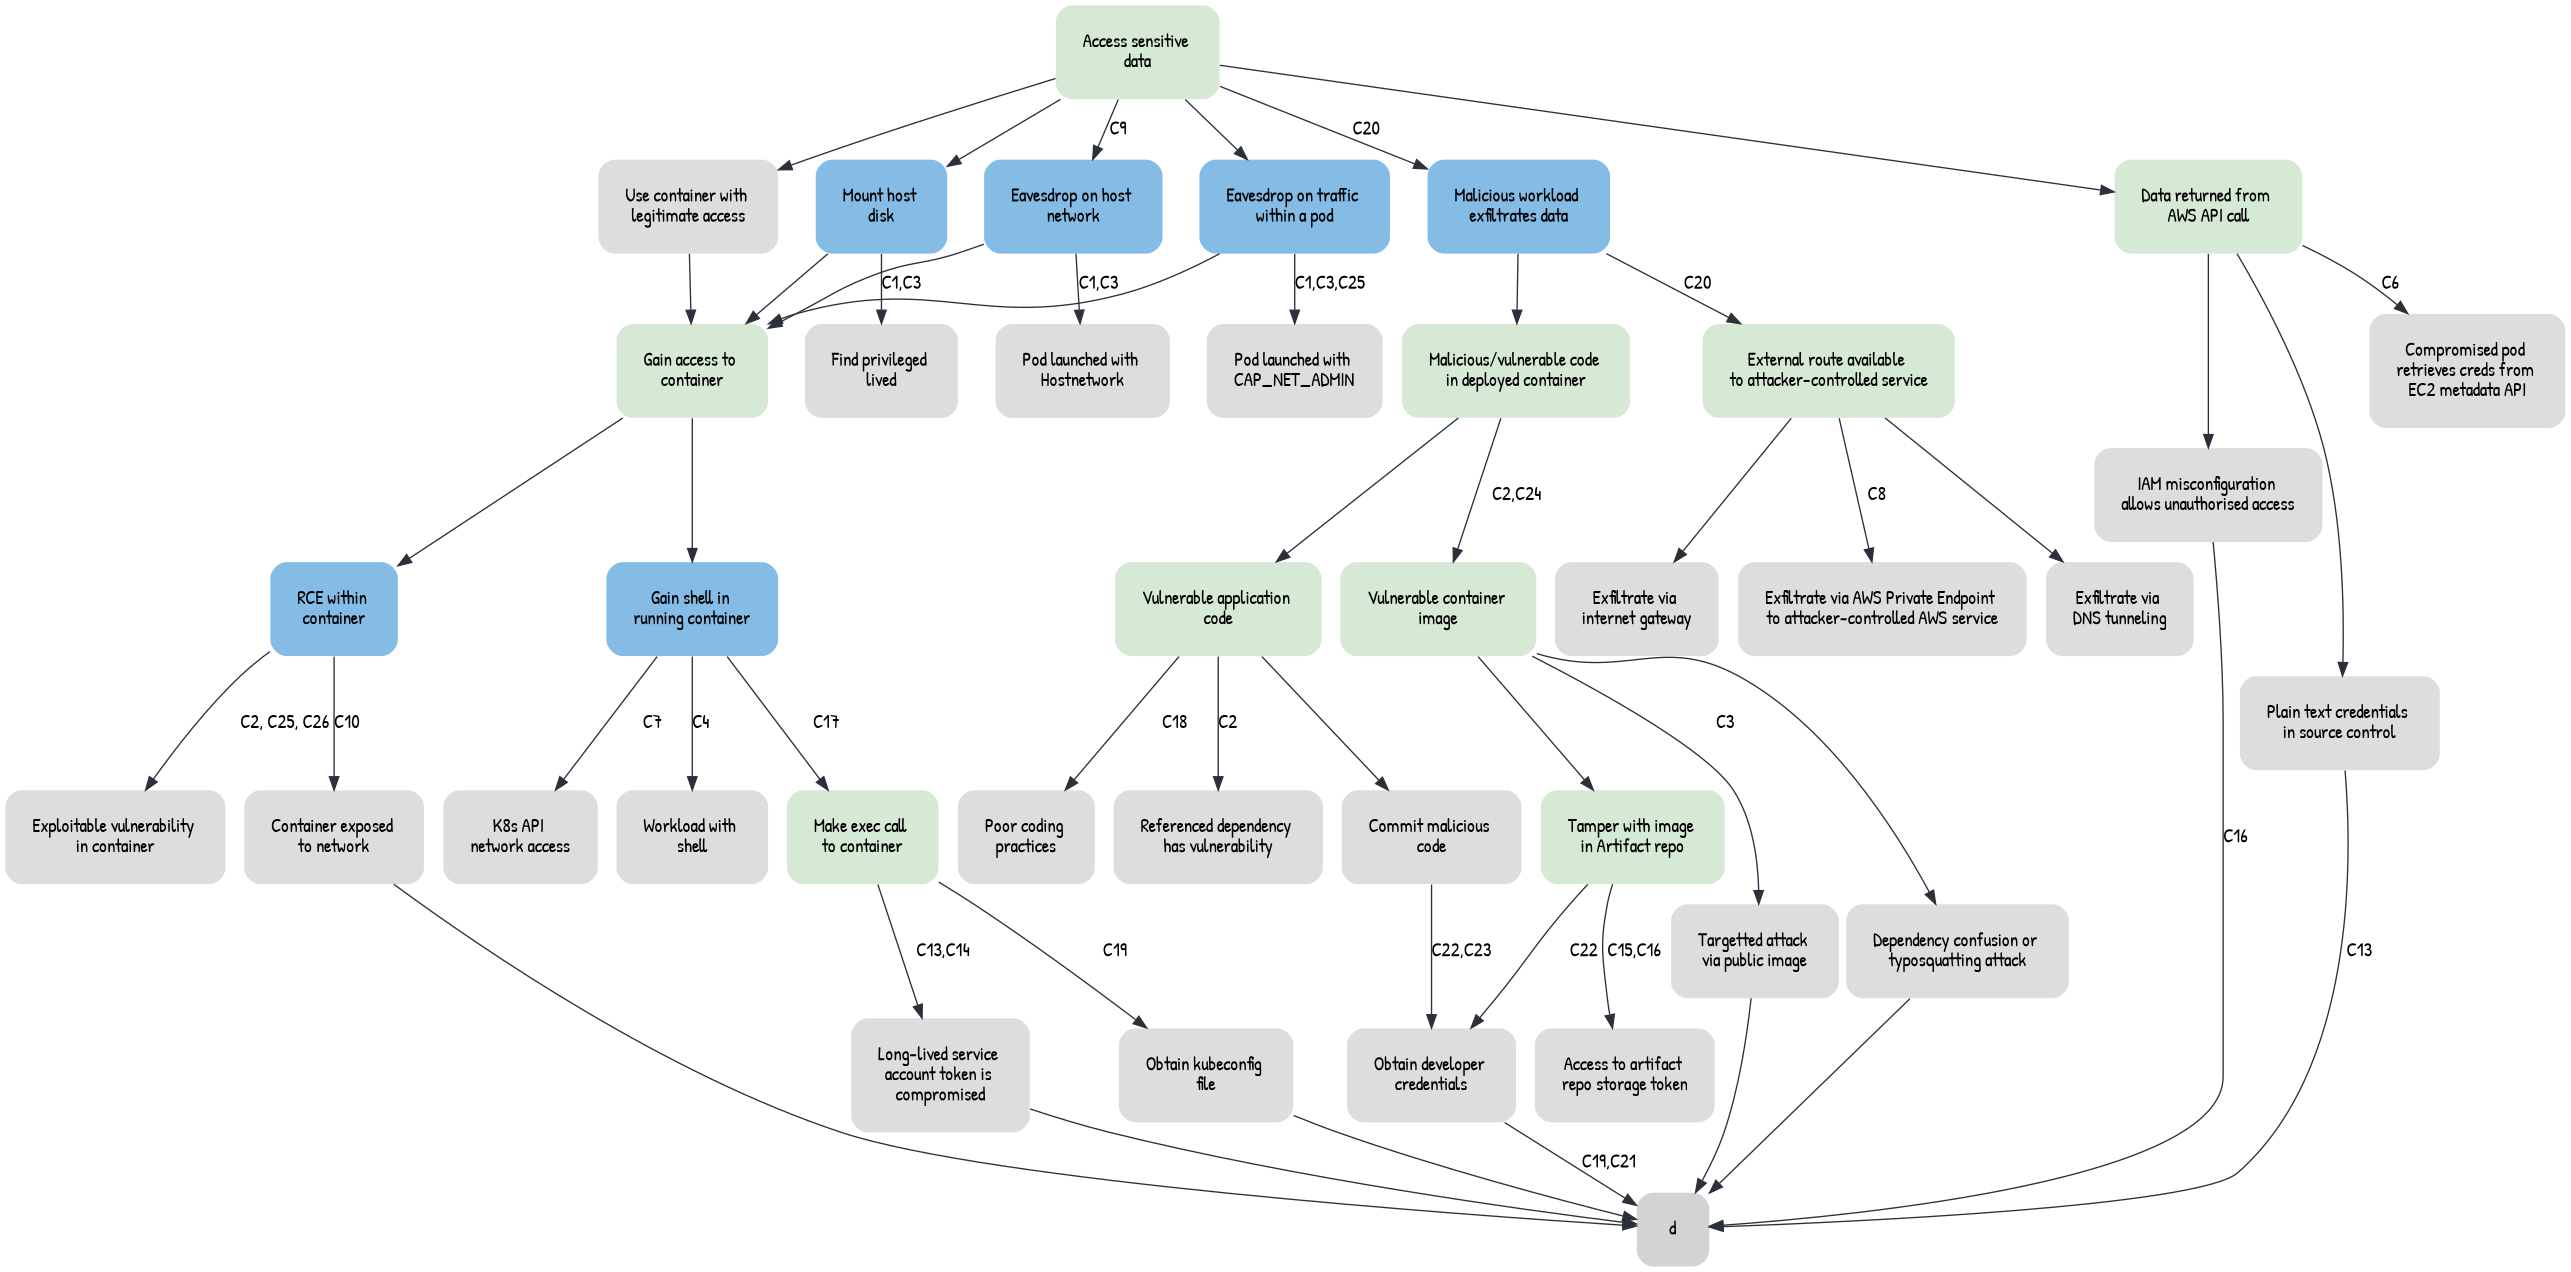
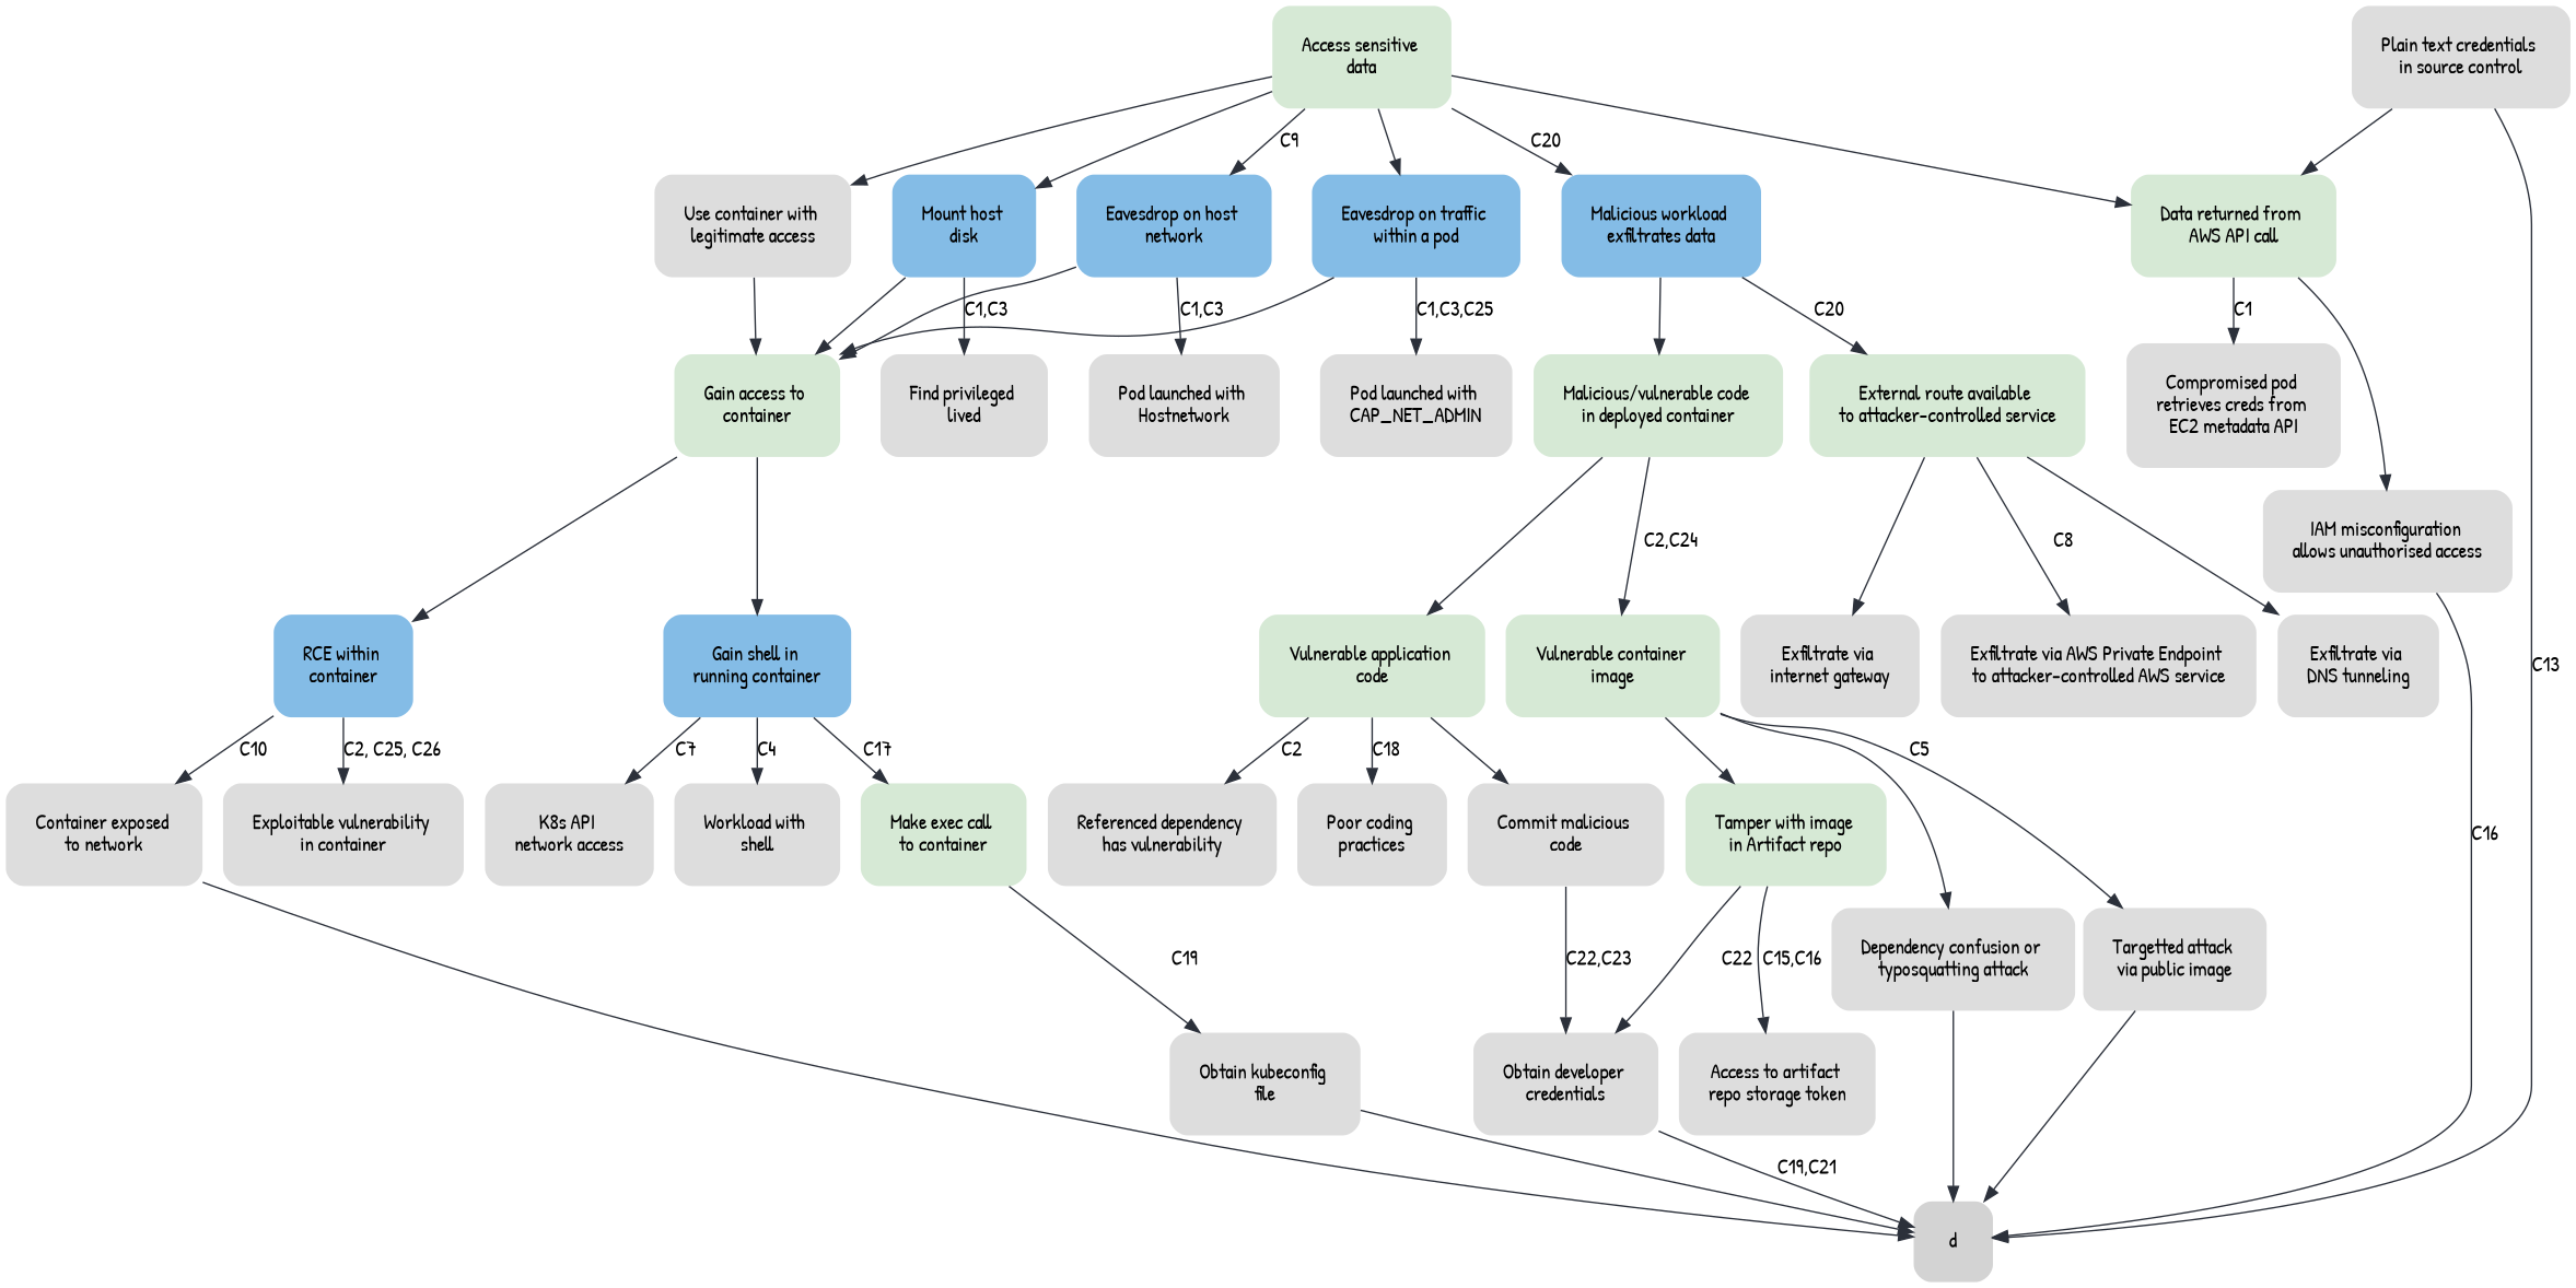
  digraph {
    fontname="Patrick Hand"
    labelloc=t
    nodesep=0.2
    rankdir=TB
    ranksep=0.4
    splines=true
    node [color="#DDDDDD" fontname="Patrick Hand" margin=0.28 shape=plaintext style="filled, rounded"]
    edge [color="#2B303A" fontname="Patrick Hand"]
    n1 [color="#D6E9D5" label="Data returned from \nAWS API call"]
    n2 [color="#84BCE6" label="Mount host \ndisk"]
    n3 [color="#84BCE6" label="Eavesdrop on host \nnetwork"]
    n4 [color="#84BCE6" label="Eavesdrop on traffic \nwithin a pod"]
    n5 [color="#84BCE6" label="Malicious workload \nexfiltrates data"]
    n6 [label="Use container with \nlegitimate access"]
    n7 [color="#D6E9D5" label="Gain access to \ncontainer"]
    n8 [label="Pod launched with \nHostnetwork"]
    n9 [label="Pod launched with \nCAP_NET_ADMIN"]
    n10 [label="Find privileged \nlived"]
    n11 [label="Exploitable vulnerability \nin container"]
    n12 [label="Container exposed \nto network"]
    n13 [label="IAM misconfiguration \nallows unauthorised access"]
    n14 [label="Plain text credentials \nin source control"]
    n15 [label="Compromised pod \nretrieves creds from \nEC2 metadata API"]
    n16 [color="#D6E9D5" label="Malicious/vulnerable code \nin deployed container"]
    n17 [color="#D6E9D5" label="External route available \nto attacker-controlled service"]
    n18 [color="#84BCE6" label="RCE within \ncontainer"]
    n19 [color="#84BCE6" label="Gain shell in \nrunning container"]
    d [shape=none color=""]
    n21 [color="#D6E9D5" label="Access sensitive \ndata"]
    n22 [color="#D6E9D5" label="Make exec call \nto container"]
    n23 [label="K8s API \nnetwork access"]
    n24 [label="Workload with \nshell"]
    n25 [color="#D6E9D5" label="Vulnerable container \nimage"]
    n26 [color="#D6E9D5" label="Vulnerable application \ncode"]
    n27 [color="#D6E9D5" label="Tamper with image \nin Artifact repo"]
    n28 [label="Dependency confusion or \ntyposquatting attack"]
    n29 [label="Targetted attack \nvia public image"]
    n30 [label="Poor coding \npractices"]
    n31 [label="Referenced dependency \nhas vulnerability"]
    n32 [label="Commit malicious \ncode"]
    n33 [label="Exfiltrate via \nDNS tunneling"]
    n34 [label="Exfiltrate via \ninternet gateway"]
    n35 [label="Exfiltrate via AWS Private Endpoint \nto attacker-controlled AWS service"]
    n36 [label="Obtain kubeconfig \nfile"]
-   n37 [label="Long-lived service \naccount token is \ncompromised"]
    n38 [label="Obtain developer \ncredentials"]
    n39 [label="Access to artifact \nrepo storage token"]
    subgraph sub_1 {
      rank=same
      n1
      n2
      n3
      n4
      n5
      n6
    }
    subgraph sub_2 {
      rank=same
      n7
      n8
      n9
      n10
    }
    subgraph sub_3 {
      rank=same
      n11
      n12
    }
    n1 -> n13
-   n1 -> n14
-   n1 -> n15 [label=C6]
+   n14 -> n1
+   n1 -> n15 [label=C1]
    n2 -> n3 [style=invis]
    n2 -> n7
    n2 -> n10 [label="C1,C3"]
    n3 -> n4 [style=invis]
    n3 -> n7
    n3 -> n8 [label="C1,C3"]
    n4 -> n5 [style=invis]
    n4 -> n7
    n4 -> n9 [label="C1,C3,C25"]
    n5 -> n1 [style=invis]
    n5 -> n16
    n5 -> n17 [label=C20]
    n6 -> n2 [style=invis]
    n6 -> n7
    n7 -> n10 [style=invis]
    n7 -> n18
    n7 -> n19
    n8 -> n9 [style=invis]
    n10 -> n8 [style=invis]
    n12 -> d
    n13 -> d [label=C16]
    n14 -> d [label=C13]
    n16 -> n25 [label="C2,C24"]
    n16 -> n26
    n17 -> n33
    n17 -> n34
    n17 -> n35 [label=C8]
    n18 -> n11 [label="C2, C25, C26"]
    n18 -> n12 [label=C10]
    n19 -> n22 [label=C17]
    n19 -> n23 [label=C7]
    n19 -> n24 [label=C4]
    n21 -> n1
    n21 -> n2
    n21 -> n3 [label=C9]
    n21 -> n4
    n21 -> n5 [label=C20]
    n21 -> n6
    n22 -> n36 [label=C19]
-   n22 -> n37 [label="C13,C14"]
    n25 -> n27
    n25 -> n28
-   n25 -> n29 [label=C3]
+   n25 -> n29 [label=C5]
    n26 -> n30 [label=C18]
    n26 -> n31 [label=C2]
    n26 -> n32
    n27 -> n38 [label=C22]
    n27 -> n39 [label="C15,C16"]
    n28 -> d
    n29 -> d
    n32 -> n38 [label="C22,C23"]
    n36 -> d
-   n37 -> d
    n38 -> d [label="C19,C21"]
  }
